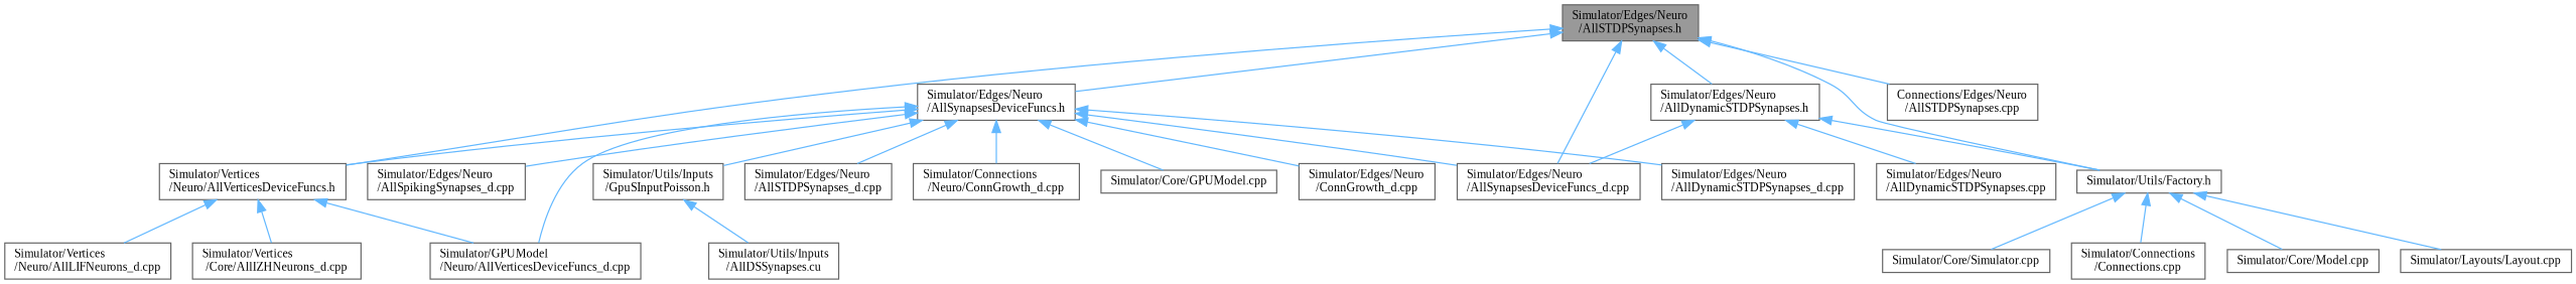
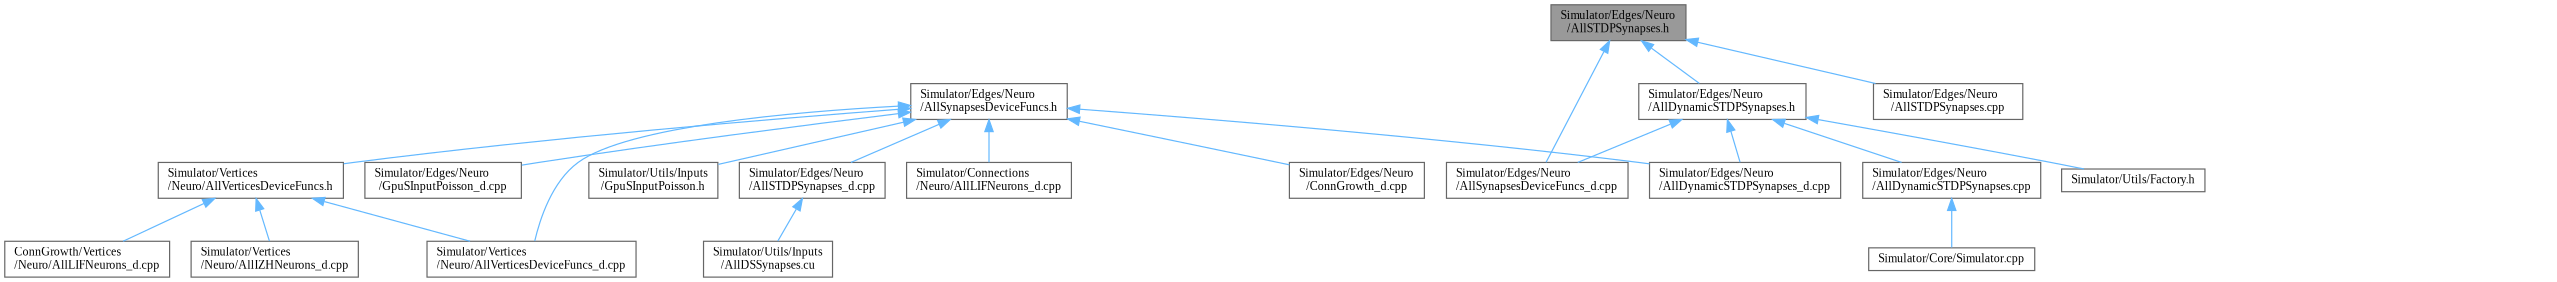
  digraph {
    fontname="Liberation Serif"
    node [color=grey40 fillcolor=white fontname="Liberation Serif" fontsize=10 shape=box style=filled]
    edge [color=steelblue1 dir=back fontname="Liberation Serif" fontsize=10 labelfontname=Helvetica labelfontsize=10 style=solid]
    n1 [color=gray40 fillcolor=grey60 fontcolor=black height=0.2 label="Simulator/Edges/Neuro\l/AllSTDPSynapses.h" width=0.4]
    n2 [height=0.2 label="Simulator/Edges/Neuro\l/AllDynamicSTDPSynapses.h" width=0.4]
    n3 [height=0.2 label="Simulator/Edges/Neuro\l/AllSynapsesDeviceFuncs_d.cpp" width=0.4]
    n4 [height=0.2 label="Simulator/Utils/Factory.h" width=0.4]
-   n5 [height=0.2 label="Connections/Edges/Neuro\l/AllSTDPSynapses.cpp" width=0.4]
+   n5 [height=0.2 label="Simulator/Edges/Neuro\l/AllSTDPSynapses.cpp" width=0.4]
    n6 [height=0.2 label="Simulator/Edges/Neuro\l/AllSynapsesDeviceFuncs.h" width=0.4]
    n7 [height=0.2 label="Simulator/Vertices\l/Neuro/AllVerticesDeviceFuncs.h" width=0.4]
    n8 [height=0.2 label="Simulator/Edges/Neuro\l/AllDynamicSTDPSynapses.cpp" width=0.4]
    n9 [height=0.2 label="Simulator/Edges/Neuro\l/AllDynamicSTDPSynapses_d.cpp" width=0.4]
-   n10 [height=0.2 label="Simulator/Connections\l/Connections.cpp" width=0.4]
-   n11 [height=0.2 label="Simulator/Core/Model.cpp" width=0.4]
    n12 [height=0.2 label="Simulator/Core/Simulator.cpp" width=0.4]
-   n13 [height=0.2 label="Simulator/Layouts/Layout.cpp" width=0.4]
    n14 [height=0.2 label="Simulator/Edges/Neuro\l/AllSTDPSynapses_d.cpp" width=0.4]
-   n15 [height=0.2 label="Simulator/Connections\l/Neuro/ConnGrowth_d.cpp" width=0.4]
-   n16 [height=0.2 label="Simulator/Core/GPUModel.cpp" width=0.4]
+   n15 [height=0.2 label="Simulator/Connections\l/Neuro/AllLIFNeurons_d.cpp" width=0.4]
    n17 [height=0.2 label="Simulator/Edges/Neuro\l/ConnGrowth_d.cpp" width=0.4]
-   n18 [height=0.2 label="Simulator/Edges/Neuro\l/AllSpikingSynapses_d.cpp" width=0.4]
+   n18 [height=0.2 label="Simulator/Edges/Neuro\l/GpuSInputPoisson_d.cpp" width=0.4]
    n19 [height=0.2 label="Simulator/Utils/Inputs\l/GpuSInputPoisson.h" width=0.4]
-   n20 [height=0.2 label="Simulator/GPUModel\l/Neuro/AllVerticesDeviceFuncs_d.cpp" width=0.4]
-   n21 [height=0.2 label="Simulator/Vertices\l/Core/AllIZHNeurons_d.cpp" width=0.4]
-   n22 [height=0.2 label="Simulator/Vertices\l/Neuro/AllLIFNeurons_d.cpp" width=0.4]
+   n20 [height=0.2 label="Simulator/Vertices\l/Neuro/AllVerticesDeviceFuncs_d.cpp" width=0.4]
+   n21 [height=0.2 label="Simulator/Vertices\l/Neuro/AllIZHNeurons_d.cpp" width=0.4]
+   n22 [height=0.2 label="ConnGrowth/Vertices\l/Neuro/AllLIFNeurons_d.cpp" width=0.4]
    n23 [height=0.2 label="Simulator/Utils/Inputs\l/AllDSSynapses.cu" width=0.4]
    n1 -> n2
    n1 -> n3
-   n1 -> n4
    n1 -> n5
-   n1 -> n6
-   n1 -> n7
    n2 -> n3
    n2 -> n4
    n2 -> n8
-   n4 -> n10
-   n4 -> n11
-   n4 -> n12
-   n4 -> n13
-   n6 -> n3
+   n2 -> n9
+   n8 -> n12
    n6 -> n7
    n6 -> n9
    n6 -> n14
    n6 -> n15
-   n6 -> n16
    n6 -> n17
    n6 -> n18
    n6 -> n19
    n6 -> n20
    n7 -> n20
    n7 -> n21
    n7 -> n22
-   n19 -> n23
+   n14 -> n23
  }
